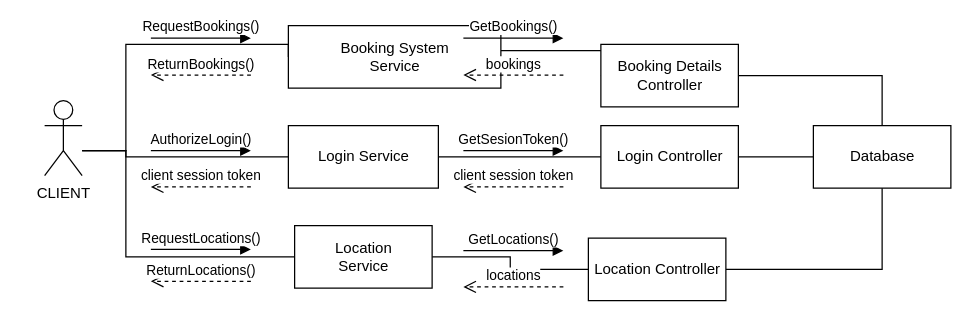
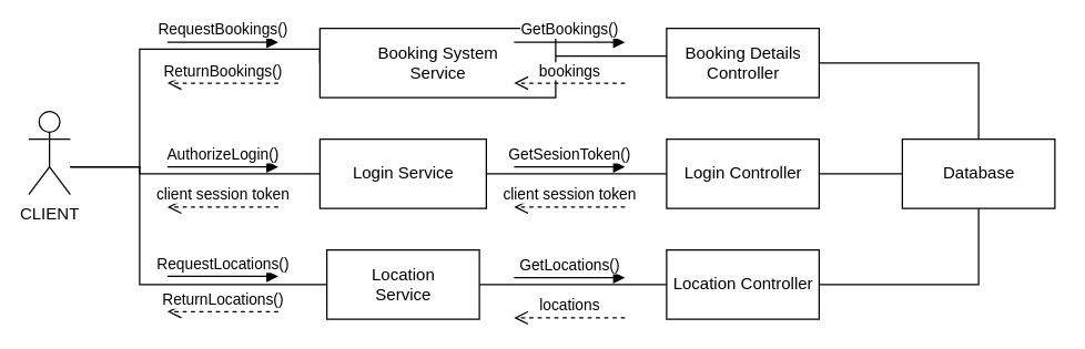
  <mxCell id="0" />
  <mxCell id="1" parent="0" />
  <mxCell id="2" style="edgeStyle=orthogonalEdgeStyle;rounded=0;orthogonalLoop=1;jettySize=auto;html=1;entryX=0;entryY=0.5;entryDx=0;entryDy=0;endArrow=none;endFill=0;" edge="1" parent="1" source="5" target="7"><mxGeometry relative="1" as="geometry"><Array as="points"><mxPoint x="100" y="120" /><mxPoint x="100" y="205" /></Array></mxGeometry></mxCell>
  <mxCell id="3" style="edgeStyle=orthogonalEdgeStyle;rounded=0;orthogonalLoop=1;jettySize=auto;html=1;entryX=0;entryY=0.5;entryDx=0;entryDy=0;endArrow=none;endFill=0;" edge="1" parent="1" source="5" target="8"><mxGeometry relative="1" as="geometry"><Array as="points"><mxPoint x="100" y="120" /><mxPoint x="100" y="125" /></Array></mxGeometry></mxCell>
  <mxCell id="4" style="edgeStyle=orthogonalEdgeStyle;rounded=0;orthogonalLoop=1;jettySize=auto;html=1;entryX=0;entryY=0.5;entryDx=0;entryDy=0;endArrow=none;endFill=0;" edge="1" parent="1" source="5" target="11"><mxGeometry relative="1" as="geometry"><Array as="points"><mxPoint x="100" y="120" /><mxPoint x="100" y="35" /><mxPoint x="230" y="35" /></Array></mxGeometry></mxCell>
- <mxCell id="5" value="CLIENT" style="shape=umlActor;verticalLabelPosition=bottom;verticalAlign=top;html=1;" vertex="1" parent="1"><mxGeometry x="35" y="80" width="30" height="60" as="geometry" /></mxCell>
+ <mxCell id="5" value="CLIENT" style="shape=umlActor;verticalLabelPosition=bottom;verticalAlign=top;html=1;" vertex="1" parent="1"><mxGeometry x="20" y="80" width="30" height="60" as="geometry" /></mxCell>
  <mxCell id="6" style="edgeStyle=orthogonalEdgeStyle;rounded=0;orthogonalLoop=1;jettySize=auto;html=1;entryX=0;entryY=0.5;entryDx=0;entryDy=0;endArrow=none;endFill=0;" edge="1" parent="1" source="7" target="18"><mxGeometry relative="1" as="geometry" /></mxCell>
  <mxCell id="7" value="Location &lt;br&gt;Service" style="html=1;" vertex="1" parent="1"><mxGeometry x="235" y="180" width="110" height="50" as="geometry" /></mxCell>
  <mxCell id="8" value="Login Service" style="html=1;" vertex="1" parent="1"><mxGeometry x="230" y="100" width="120" height="50" as="geometry" /></mxCell>
  <mxCell id="9" value="Database" style="html=1;" vertex="1" parent="1"><mxGeometry x="650" y="100" width="110" height="50" as="geometry" /></mxCell>
  <mxCell id="10" style="edgeStyle=orthogonalEdgeStyle;rounded=0;orthogonalLoop=1;jettySize=auto;html=1;endArrow=none;endFill=0;entryX=0;entryY=0.5;entryDx=0;entryDy=0;" edge="1" parent="1" source="11" target="13"><mxGeometry relative="1" as="geometry"><mxPoint x="540" y="15" as="targetPoint" /><Array as="points"><mxPoint x="520" y="40" /></Array></mxGeometry></mxCell>
  <mxCell id="11" value="Booking System&lt;br&gt;Service" style="html=1;" vertex="1" parent="1"><mxGeometry x="230" y="20" width="170" height="50" as="geometry" /></mxCell>
  <mxCell id="12" style="edgeStyle=orthogonalEdgeStyle;rounded=0;orthogonalLoop=1;jettySize=auto;html=1;entryX=0.5;entryY=0;entryDx=0;entryDy=0;endArrow=none;endFill=0;" edge="1" parent="1" source="13" target="9"><mxGeometry relative="1" as="geometry" /></mxCell>
- <mxCell id="13" value="Booking Details&lt;br&gt;Controller" style="html=1;" vertex="1" parent="1"><mxGeometry x="480" y="35" width="110" height="50" as="geometry" /></mxCell>
+ <mxCell id="13" value="Booking Details&lt;br&gt;Controller" style="html=1;" vertex="1" parent="1"><mxGeometry x="480" y="20" width="110" height="50" as="geometry" /></mxCell>
  <mxCell id="14" style="edgeStyle=orthogonalEdgeStyle;rounded=0;orthogonalLoop=1;jettySize=auto;html=1;entryX=1;entryY=0.5;entryDx=0;entryDy=0;endArrow=none;endFill=0;" edge="1" parent="1" source="16" target="8"><mxGeometry relative="1" as="geometry" /></mxCell>
  <mxCell id="15" style="edgeStyle=orthogonalEdgeStyle;rounded=0;orthogonalLoop=1;jettySize=auto;html=1;entryX=0;entryY=0.5;entryDx=0;entryDy=0;endArrow=none;endFill=0;" edge="1" parent="1" source="16" target="9"><mxGeometry relative="1" as="geometry" /></mxCell>
  <mxCell id="16" value="Login Controller" style="html=1;" vertex="1" parent="1"><mxGeometry x="480" y="100" width="110" height="50" as="geometry" /></mxCell>
  <mxCell id="17" style="edgeStyle=orthogonalEdgeStyle;rounded=0;orthogonalLoop=1;jettySize=auto;html=1;entryX=0.5;entryY=1;entryDx=0;entryDy=0;endArrow=none;endFill=0;" edge="1" parent="1" source="18" target="9"><mxGeometry relative="1" as="geometry" /></mxCell>
- <mxCell id="18" value="Location Controller" style="html=1;" vertex="1" parent="1"><mxGeometry x="470" y="190" width="110" height="50" as="geometry" /></mxCell>
+ <mxCell id="18" value="Location Controller" style="html=1;" vertex="1" parent="1"><mxGeometry x="480" y="180" width="110" height="50" as="geometry" /></mxCell>
  <mxCell id="19" value="RequestBookings()" style="html=1;verticalAlign=bottom;endArrow=block;rounded=0;" edge="1" parent="1"><mxGeometry width="80" relative="1" as="geometry"><mxPoint x="120" y="30" as="sourcePoint" /><mxPoint x="200" y="30" as="targetPoint" /></mxGeometry></mxCell>
  <mxCell id="20" value="ReturnBookings()" style="html=1;verticalAlign=bottom;endArrow=open;dashed=1;endSize=8;rounded=0;" edge="1" parent="1"><mxGeometry relative="1" as="geometry"><mxPoint x="200" y="59.5" as="sourcePoint" /><mxPoint x="120" y="59.5" as="targetPoint" /></mxGeometry></mxCell>
  <mxCell id="21" value="GetBookings()" style="html=1;verticalAlign=bottom;endArrow=block;rounded=0;" edge="1" parent="1"><mxGeometry width="80" relative="1" as="geometry"><mxPoint x="370" y="30" as="sourcePoint" /><mxPoint x="450" y="30" as="targetPoint" /></mxGeometry></mxCell>
  <mxCell id="22" value="bookings" style="html=1;verticalAlign=bottom;endArrow=open;dashed=1;endSize=8;rounded=0;" edge="1" parent="1"><mxGeometry relative="1" as="geometry"><mxPoint x="450" y="59.5" as="sourcePoint" /><mxPoint x="370" y="59.5" as="targetPoint" /></mxGeometry></mxCell>
  <mxCell id="23" value="AuthorizeLogin()" style="html=1;verticalAlign=bottom;endArrow=block;rounded=0;" edge="1" parent="1"><mxGeometry width="80" relative="1" as="geometry"><mxPoint x="120" y="120" as="sourcePoint" /><mxPoint x="200" y="120" as="targetPoint" /></mxGeometry></mxCell>
  <mxCell id="24" value="client session token" style="html=1;verticalAlign=bottom;endArrow=open;dashed=1;endSize=8;rounded=0;" edge="1" parent="1"><mxGeometry relative="1" as="geometry"><mxPoint x="200" y="149" as="sourcePoint" /><mxPoint x="120" y="149" as="targetPoint" /></mxGeometry></mxCell>
  <mxCell id="25" value="RequestLocations()" style="html=1;verticalAlign=bottom;endArrow=block;rounded=0;" edge="1" parent="1"><mxGeometry width="80" relative="1" as="geometry"><mxPoint x="120" y="199" as="sourcePoint" /><mxPoint x="200" y="199" as="targetPoint" /></mxGeometry></mxCell>
  <mxCell id="26" value="ReturnLocations()" style="html=1;verticalAlign=bottom;endArrow=open;dashed=1;endSize=8;rounded=0;" edge="1" parent="1"><mxGeometry relative="1" as="geometry"><mxPoint x="200" y="224.5" as="sourcePoint" /><mxPoint x="120" y="224.5" as="targetPoint" /></mxGeometry></mxCell>
  <mxCell id="27" value="GetSesionToken()" style="html=1;verticalAlign=bottom;endArrow=block;rounded=0;" edge="1" parent="1"><mxGeometry width="80" relative="1" as="geometry"><mxPoint x="370" y="120" as="sourcePoint" /><mxPoint x="450" y="120" as="targetPoint" /></mxGeometry></mxCell>
  <mxCell id="28" value="client session token" style="html=1;verticalAlign=bottom;endArrow=open;dashed=1;endSize=8;rounded=0;" edge="1" parent="1"><mxGeometry relative="1" as="geometry"><mxPoint x="450" y="149" as="sourcePoint" /><mxPoint x="370" y="149" as="targetPoint" /></mxGeometry></mxCell>
  <mxCell id="29" value="GetLocations()" style="html=1;verticalAlign=bottom;endArrow=block;rounded=0;" edge="1" parent="1"><mxGeometry width="80" relative="1" as="geometry"><mxPoint x="370" y="200" as="sourcePoint" /><mxPoint x="450" y="200" as="targetPoint" /></mxGeometry></mxCell>
  <mxCell id="30" value="locations" style="html=1;verticalAlign=bottom;endArrow=open;dashed=1;endSize=8;rounded=0;" edge="1" parent="1"><mxGeometry relative="1" as="geometry"><mxPoint x="450" y="229" as="sourcePoint" /><mxPoint x="370" y="229" as="targetPoint" /></mxGeometry></mxCell>
